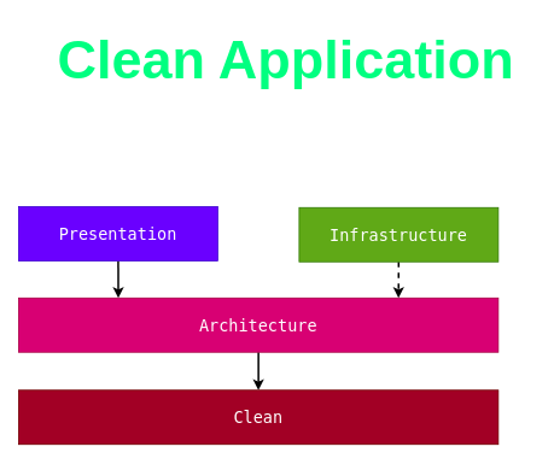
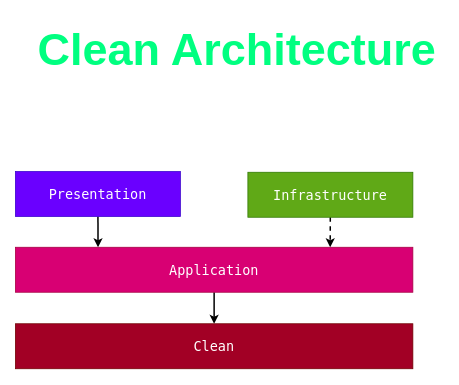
  <mxCell id="0" />
  <mxCell id="1" parent="0" />
- <mxCell id="2" value="&lt;font size=&quot;1&quot; color=&quot;#00ff80&quot; style=&quot;&quot;&gt;&lt;b style=&quot;font-size: 60px;&quot;&gt;Clean Application&lt;/b&gt;&lt;/font&gt;" style="text;html=1;align=center;verticalAlign=middle;resizable=0;points=[];autosize=1;strokeColor=none;fillColor=none;" vertex="1" parent="1"><mxGeometry x="40" y="20" width="550" height="90" as="geometry" /></mxCell>
+ <mxCell id="2" value="&lt;font size=&quot;1&quot; color=&quot;#00ff80&quot; style=&quot;&quot;&gt;&lt;b style=&quot;font-size: 60px;&quot;&gt;Clean Architecture&lt;/b&gt;&lt;/font&gt;" style="text;html=1;align=center;verticalAlign=middle;resizable=0;points=[];autosize=1;strokeColor=none;fillColor=none;" vertex="1" parent="1"><mxGeometry x="40" y="20" width="550" height="90" as="geometry" /></mxCell>
  <mxCell id="3" style="edgeStyle=none;html=1;entryX=0.208;entryY=0;entryDx=0;entryDy=0;entryPerimeter=0;strokeWidth=2;" edge="1" parent="1" source="4" target="8"><mxGeometry relative="1" as="geometry" /></mxCell>
  <mxCell id="4" value="&lt;pre style=&quot;&quot;&gt;&lt;span style=&quot;font-size: 18px;&quot;&gt;Presentation&lt;/span&gt;&lt;/pre&gt;" style="html=1;labelBackgroundColor=none;horizontal=1;verticalAlign=middle;labelBorderColor=none;whiteSpace=wrap;fillColor=#6a00ff;fontColor=#ffffff;strokeColor=#3700CC;" vertex="1" parent="1"><mxGeometry x="20" y="228" width="220" height="60" as="geometry" /></mxCell>
  <mxCell id="5" style="edgeStyle=none;html=1;entryX=0.792;entryY=0;entryDx=0;entryDy=0;entryPerimeter=0;strokeWidth=2;dashed=1;" edge="1" parent="1" source="6" target="8"><mxGeometry relative="1" as="geometry" /></mxCell>
  <mxCell id="6" value="&lt;pre style=&quot;&quot;&gt;&lt;span style=&quot;font-size: 18px;&quot;&gt;Infrastructure&lt;/span&gt;&lt;/pre&gt;" style="html=1;labelBackgroundColor=none;horizontal=1;verticalAlign=middle;labelBorderColor=none;whiteSpace=wrap;fillColor=#60a917;fontColor=#ffffff;strokeColor=#2D7600;" vertex="1" parent="1"><mxGeometry x="330" y="229" width="220" height="60" as="geometry" /></mxCell>
  <mxCell id="7" style="edgeStyle=none;html=1;entryX=0.5;entryY=0;entryDx=0;entryDy=0;strokeWidth=2;" edge="1" parent="1" source="8" target="9"><mxGeometry relative="1" as="geometry" /></mxCell>
- <mxCell id="8" value="&lt;pre style=&quot;&quot;&gt;&lt;span style=&quot;font-size: 18px;&quot;&gt;Architecture&lt;/span&gt;&lt;/pre&gt;" style="html=1;labelBackgroundColor=none;horizontal=1;verticalAlign=middle;labelBorderColor=none;whiteSpace=wrap;fillColor=#d80073;fontColor=#ffffff;strokeColor=#A50040;" vertex="1" parent="1"><mxGeometry x="20" y="329" width="530" height="60" as="geometry" /></mxCell>
+ <mxCell id="8" value="&lt;pre style=&quot;&quot;&gt;&lt;span style=&quot;font-size: 18px;&quot;&gt;Application&lt;/span&gt;&lt;/pre&gt;" style="html=1;labelBackgroundColor=none;horizontal=1;verticalAlign=middle;labelBorderColor=none;whiteSpace=wrap;fillColor=#d80073;fontColor=#ffffff;strokeColor=#A50040;" vertex="1" parent="1"><mxGeometry x="20" y="329" width="530" height="60" as="geometry" /></mxCell>
  <mxCell id="9" value="&lt;pre style=&quot;&quot;&gt;&lt;span style=&quot;font-size: 18px;&quot;&gt;Clean&lt;/span&gt;&lt;/pre&gt;" style="html=1;labelBackgroundColor=none;horizontal=1;verticalAlign=middle;labelBorderColor=none;whiteSpace=wrap;fillColor=#a20025;fontColor=#ffffff;strokeColor=#6F0000;" vertex="1" parent="1"><mxGeometry x="20" y="431" width="530" height="60" as="geometry" /></mxCell>
